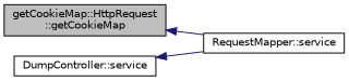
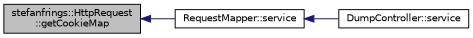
  digraph {
    rankdir=LR
    node [color=black fillcolor=white fontname=Helvetica fontsize=10 shape=record style=filled]
    edge [color=midnightblue dir=back fontname=Helvetica fontsize=10 labelfontname=Helvetica labelfontsize=10 style=solid]
-   n1 [fillcolor=grey75 fontcolor=black height=0.2 label="getCookieMap::HttpRequest\l::getCookieMap" width=0.4]
+   n1 [fillcolor=grey75 fontcolor=black height=0.2 label="stefanfrings::HttpRequest\l::getCookieMap" width=0.4]
    n2 [height=0.2 label="RequestMapper::service" width=0.4]
    n3 [height=0.2 label="DumpController::service" width=0.4]
    n1 -> n2
-   n3 -> n2
+   n2 -> n3
  }
